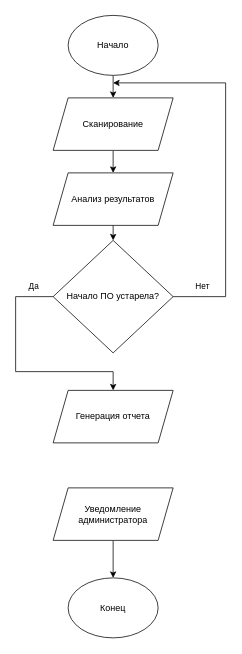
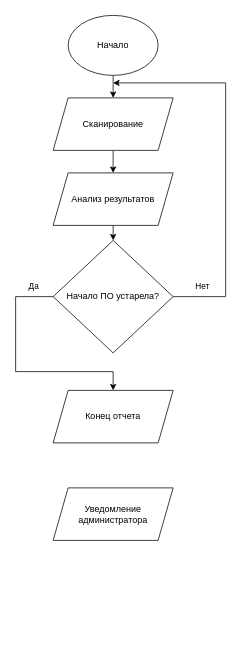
  <mxCell id="0" />
  <mxCell id="1" parent="0" />
  <mxCell id="2" style="edgeStyle=orthogonalEdgeStyle;rounded=0;orthogonalLoop=1;jettySize=auto;html=1;" parent="1" source="3" edge="1"><mxGeometry relative="1" as="geometry"><mxPoint x="150" y="130" as="targetPoint" /></mxGeometry></mxCell>
  <mxCell id="3" value="Начало" style="ellipse;whiteSpace=wrap;html=1;" parent="1" vertex="1"><mxGeometry x="90" y="20" width="120" height="80" as="geometry" /></mxCell>
  <mxCell id="4" style="edgeStyle=orthogonalEdgeStyle;rounded=0;orthogonalLoop=1;jettySize=auto;html=1;exitX=0.5;exitY=1;exitDx=0;exitDy=0;" parent="1" source="15" edge="1"><mxGeometry relative="1" as="geometry"><mxPoint x="150" y="210" as="sourcePoint" /><mxPoint x="150" y="230" as="targetPoint" /></mxGeometry></mxCell>
  <mxCell id="5" style="edgeStyle=orthogonalEdgeStyle;rounded=0;orthogonalLoop=1;jettySize=auto;html=1;entryX=0.5;entryY=0;entryDx=0;entryDy=0;" parent="1" target="10" edge="1"><mxGeometry relative="1" as="geometry"><mxPoint x="150" y="290" as="sourcePoint" /></mxGeometry></mxCell>
  <mxCell id="6" style="edgeStyle=orthogonalEdgeStyle;rounded=0;orthogonalLoop=1;jettySize=auto;html=1;exitX=0;exitY=0.5;exitDx=0;exitDy=0;" parent="1" source="10" target="11" edge="1"><mxGeometry relative="1" as="geometry"><Array as="points"><mxPoint x="20" y="395" /><mxPoint x="20" y="495" /><mxPoint x="150" y="495" /></Array></mxGeometry></mxCell>
  <mxCell id="7" value="Да" style="edgeLabel;html=1;align=center;verticalAlign=middle;resizable=0;points=[];" parent="6" vertex="1" connectable="0"><mxGeometry x="-0.82" y="2" relative="1" as="geometry"><mxPoint y="-17" as="offset" /></mxGeometry></mxCell>
  <mxCell id="8" style="edgeStyle=orthogonalEdgeStyle;rounded=0;orthogonalLoop=1;jettySize=auto;html=1;exitX=1;exitY=0.5;exitDx=0;exitDy=0;" parent="1" source="10" edge="1"><mxGeometry relative="1" as="geometry"><mxPoint x="150" y="110" as="targetPoint" /><Array as="points"><mxPoint x="300" y="395" /><mxPoint x="300" y="110" /></Array></mxGeometry></mxCell>
  <mxCell id="9" value="Нет" style="edgeLabel;html=1;align=center;verticalAlign=middle;resizable=0;points=[];" parent="8" vertex="1" connectable="0"><mxGeometry x="-0.851" y="-1" relative="1" as="geometry"><mxPoint y="-16" as="offset" /></mxGeometry></mxCell>
  <mxCell id="10" value="Начало ПО устарела?" style="rhombus;whiteSpace=wrap;html=1;" parent="1" vertex="1"><mxGeometry x="70" y="320" width="160" height="150" as="geometry" /></mxCell>
- <mxCell id="11" value="Генерация отчета" style="shape=parallelogram;perimeter=parallelogramPerimeter;whiteSpace=wrap;html=1;fixedSize=1;" parent="1" vertex="1"><mxGeometry x="70" y="520" width="160" height="70" as="geometry" /></mxCell>
- <mxCell id="12" value="Конец" style="ellipse;whiteSpace=wrap;html=1;" parent="1" vertex="1"><mxGeometry x="90" y="770" width="120" height="80" as="geometry" /></mxCell>
- <mxCell id="13" style="edgeStyle=orthogonalEdgeStyle;rounded=0;orthogonalLoop=1;jettySize=auto;html=1;" parent="1" source="14" target="12" edge="1"><mxGeometry relative="1" as="geometry" /></mxCell>
+ <mxCell id="11" value="Конец отчета" style="shape=parallelogram;perimeter=parallelogramPerimeter;whiteSpace=wrap;html=1;fixedSize=1;" parent="1" vertex="1"><mxGeometry x="70" y="520" width="160" height="70" as="geometry" /></mxCell>
  <mxCell id="14" value="Уведомление администратора" style="shape=parallelogram;perimeter=parallelogramPerimeter;whiteSpace=wrap;html=1;fixedSize=1;" parent="1" vertex="1"><mxGeometry x="70" y="650" width="160" height="70" as="geometry" /></mxCell>
  <mxCell id="15" value="Сканирование" style="shape=parallelogram;perimeter=parallelogramPerimeter;whiteSpace=wrap;html=1;fixedSize=1;" vertex="1" parent="1"><mxGeometry x="70" y="130" width="160" height="70" as="geometry" /></mxCell>
  <mxCell id="16" value="Анализ результатов" style="shape=parallelogram;perimeter=parallelogramPerimeter;whiteSpace=wrap;html=1;fixedSize=1;" vertex="1" parent="1"><mxGeometry x="70" y="230" width="160" height="70" as="geometry" /></mxCell>
